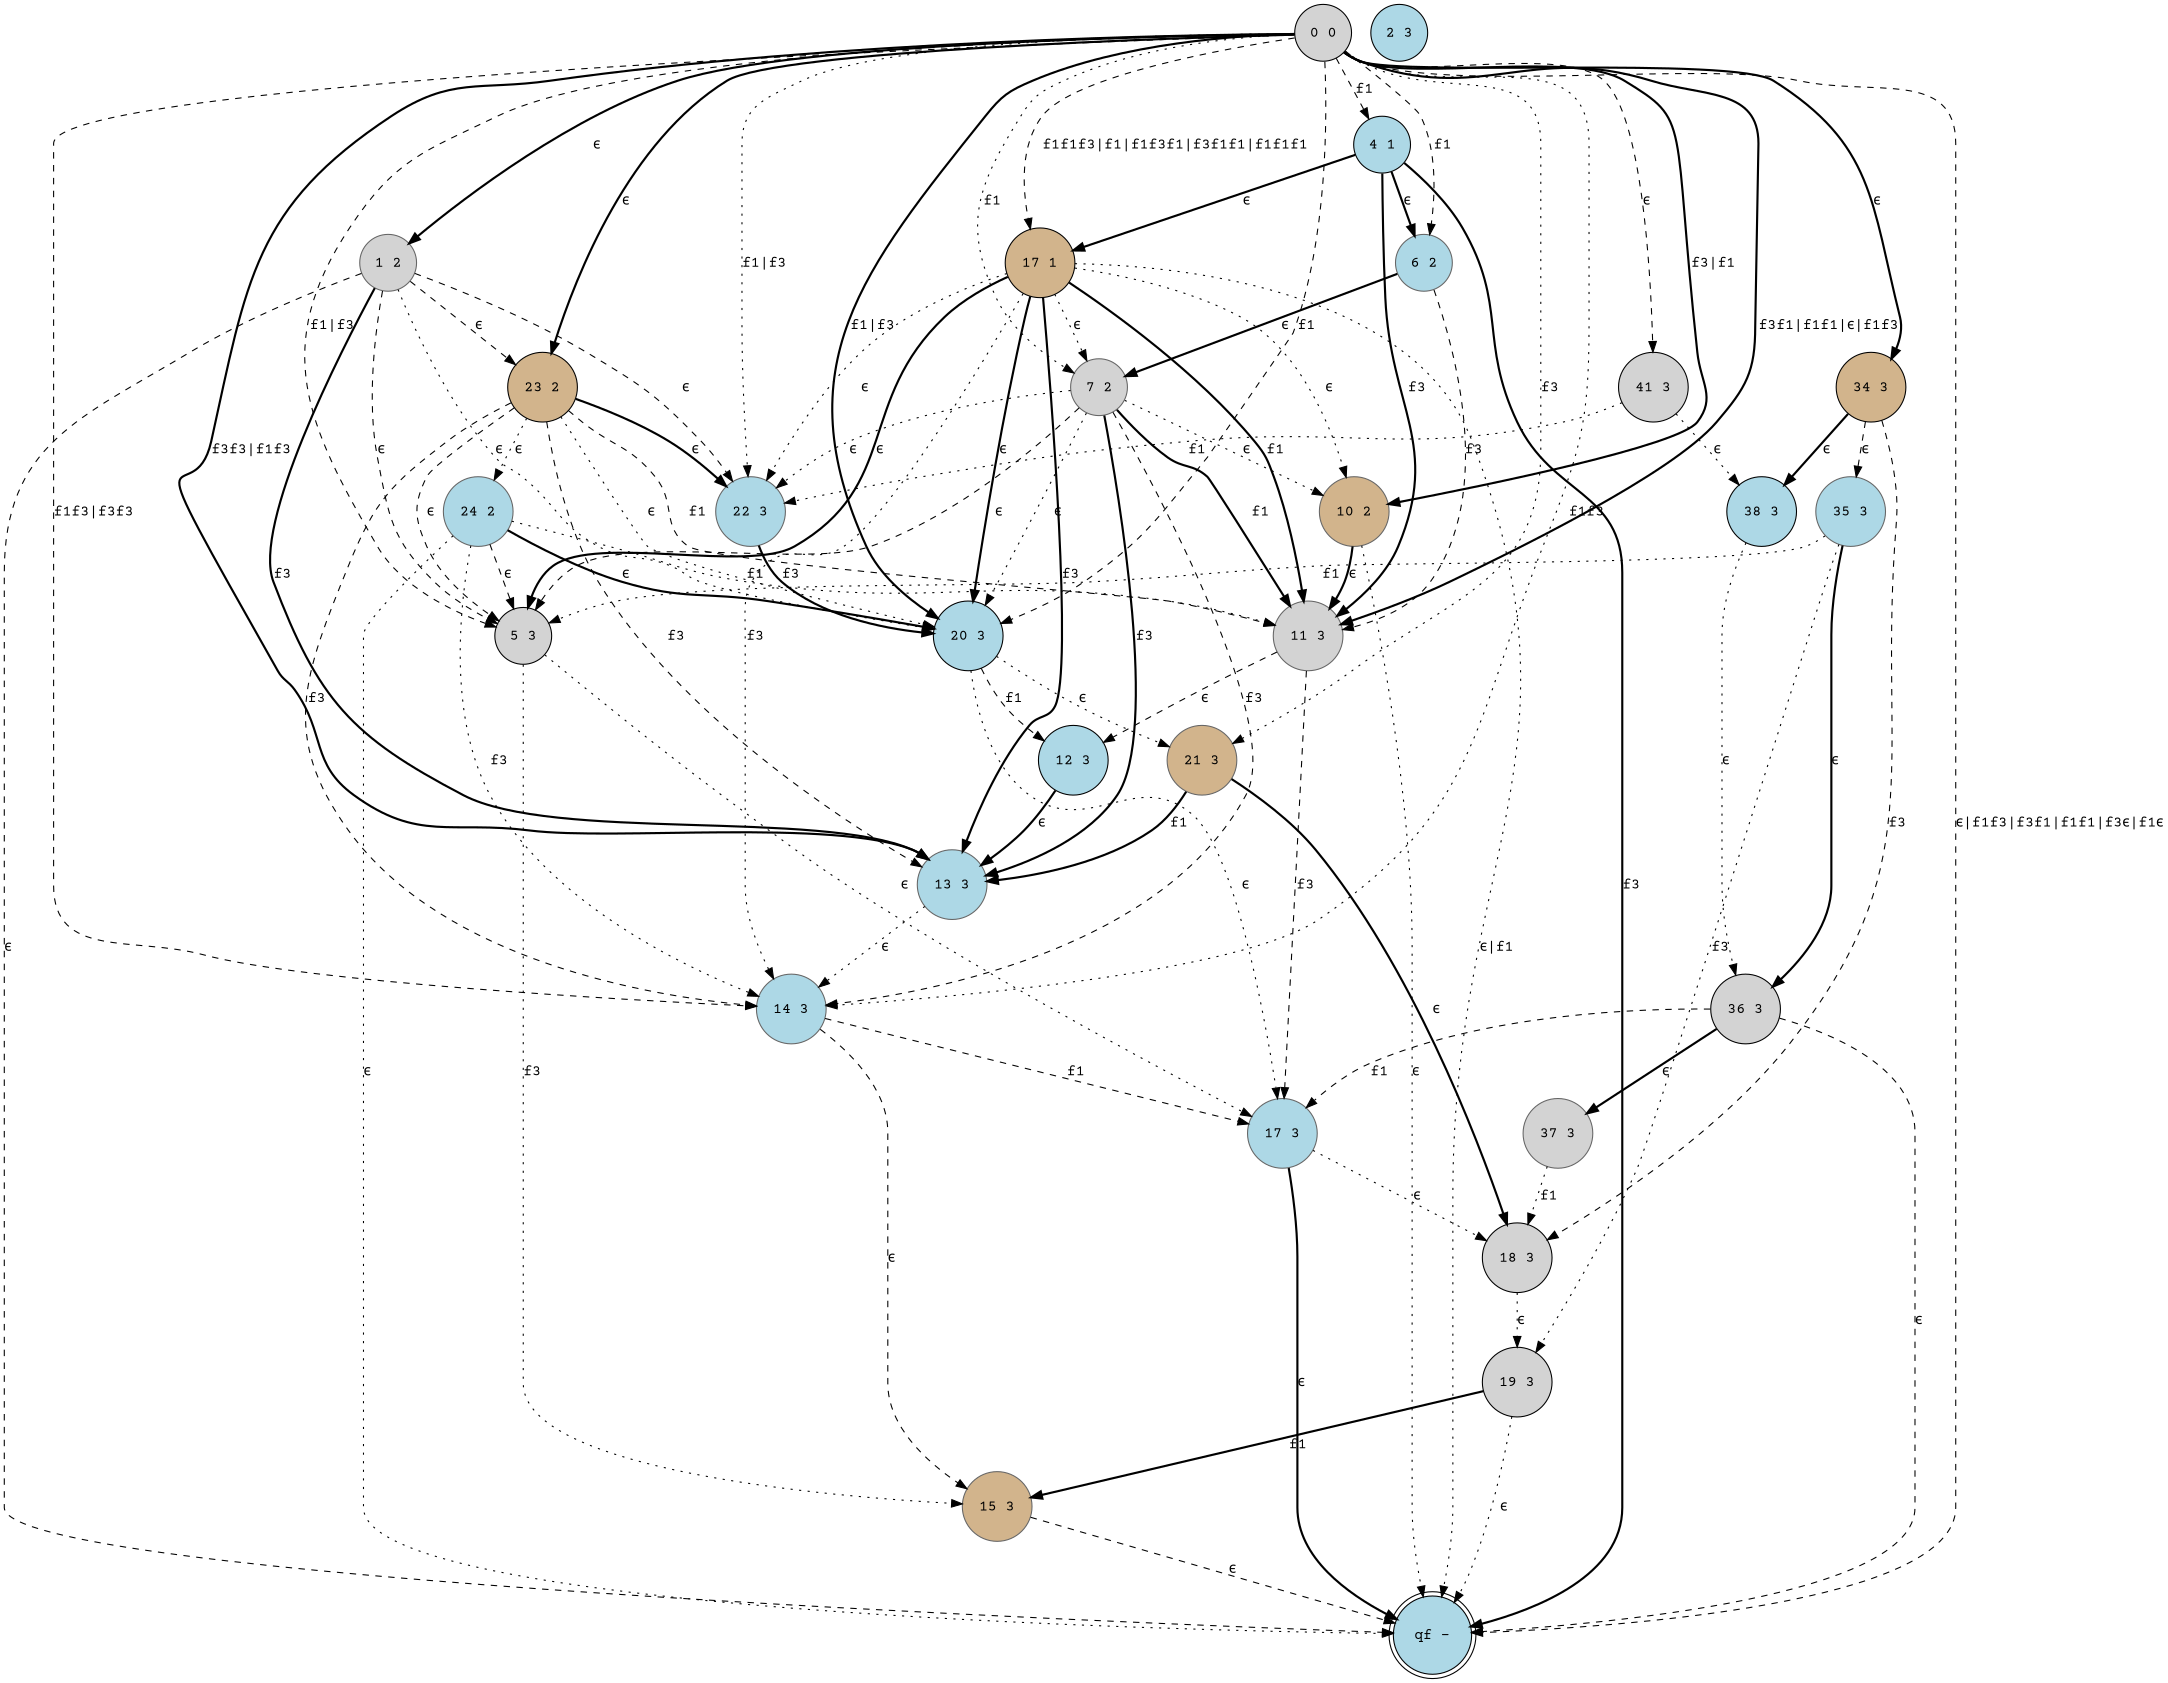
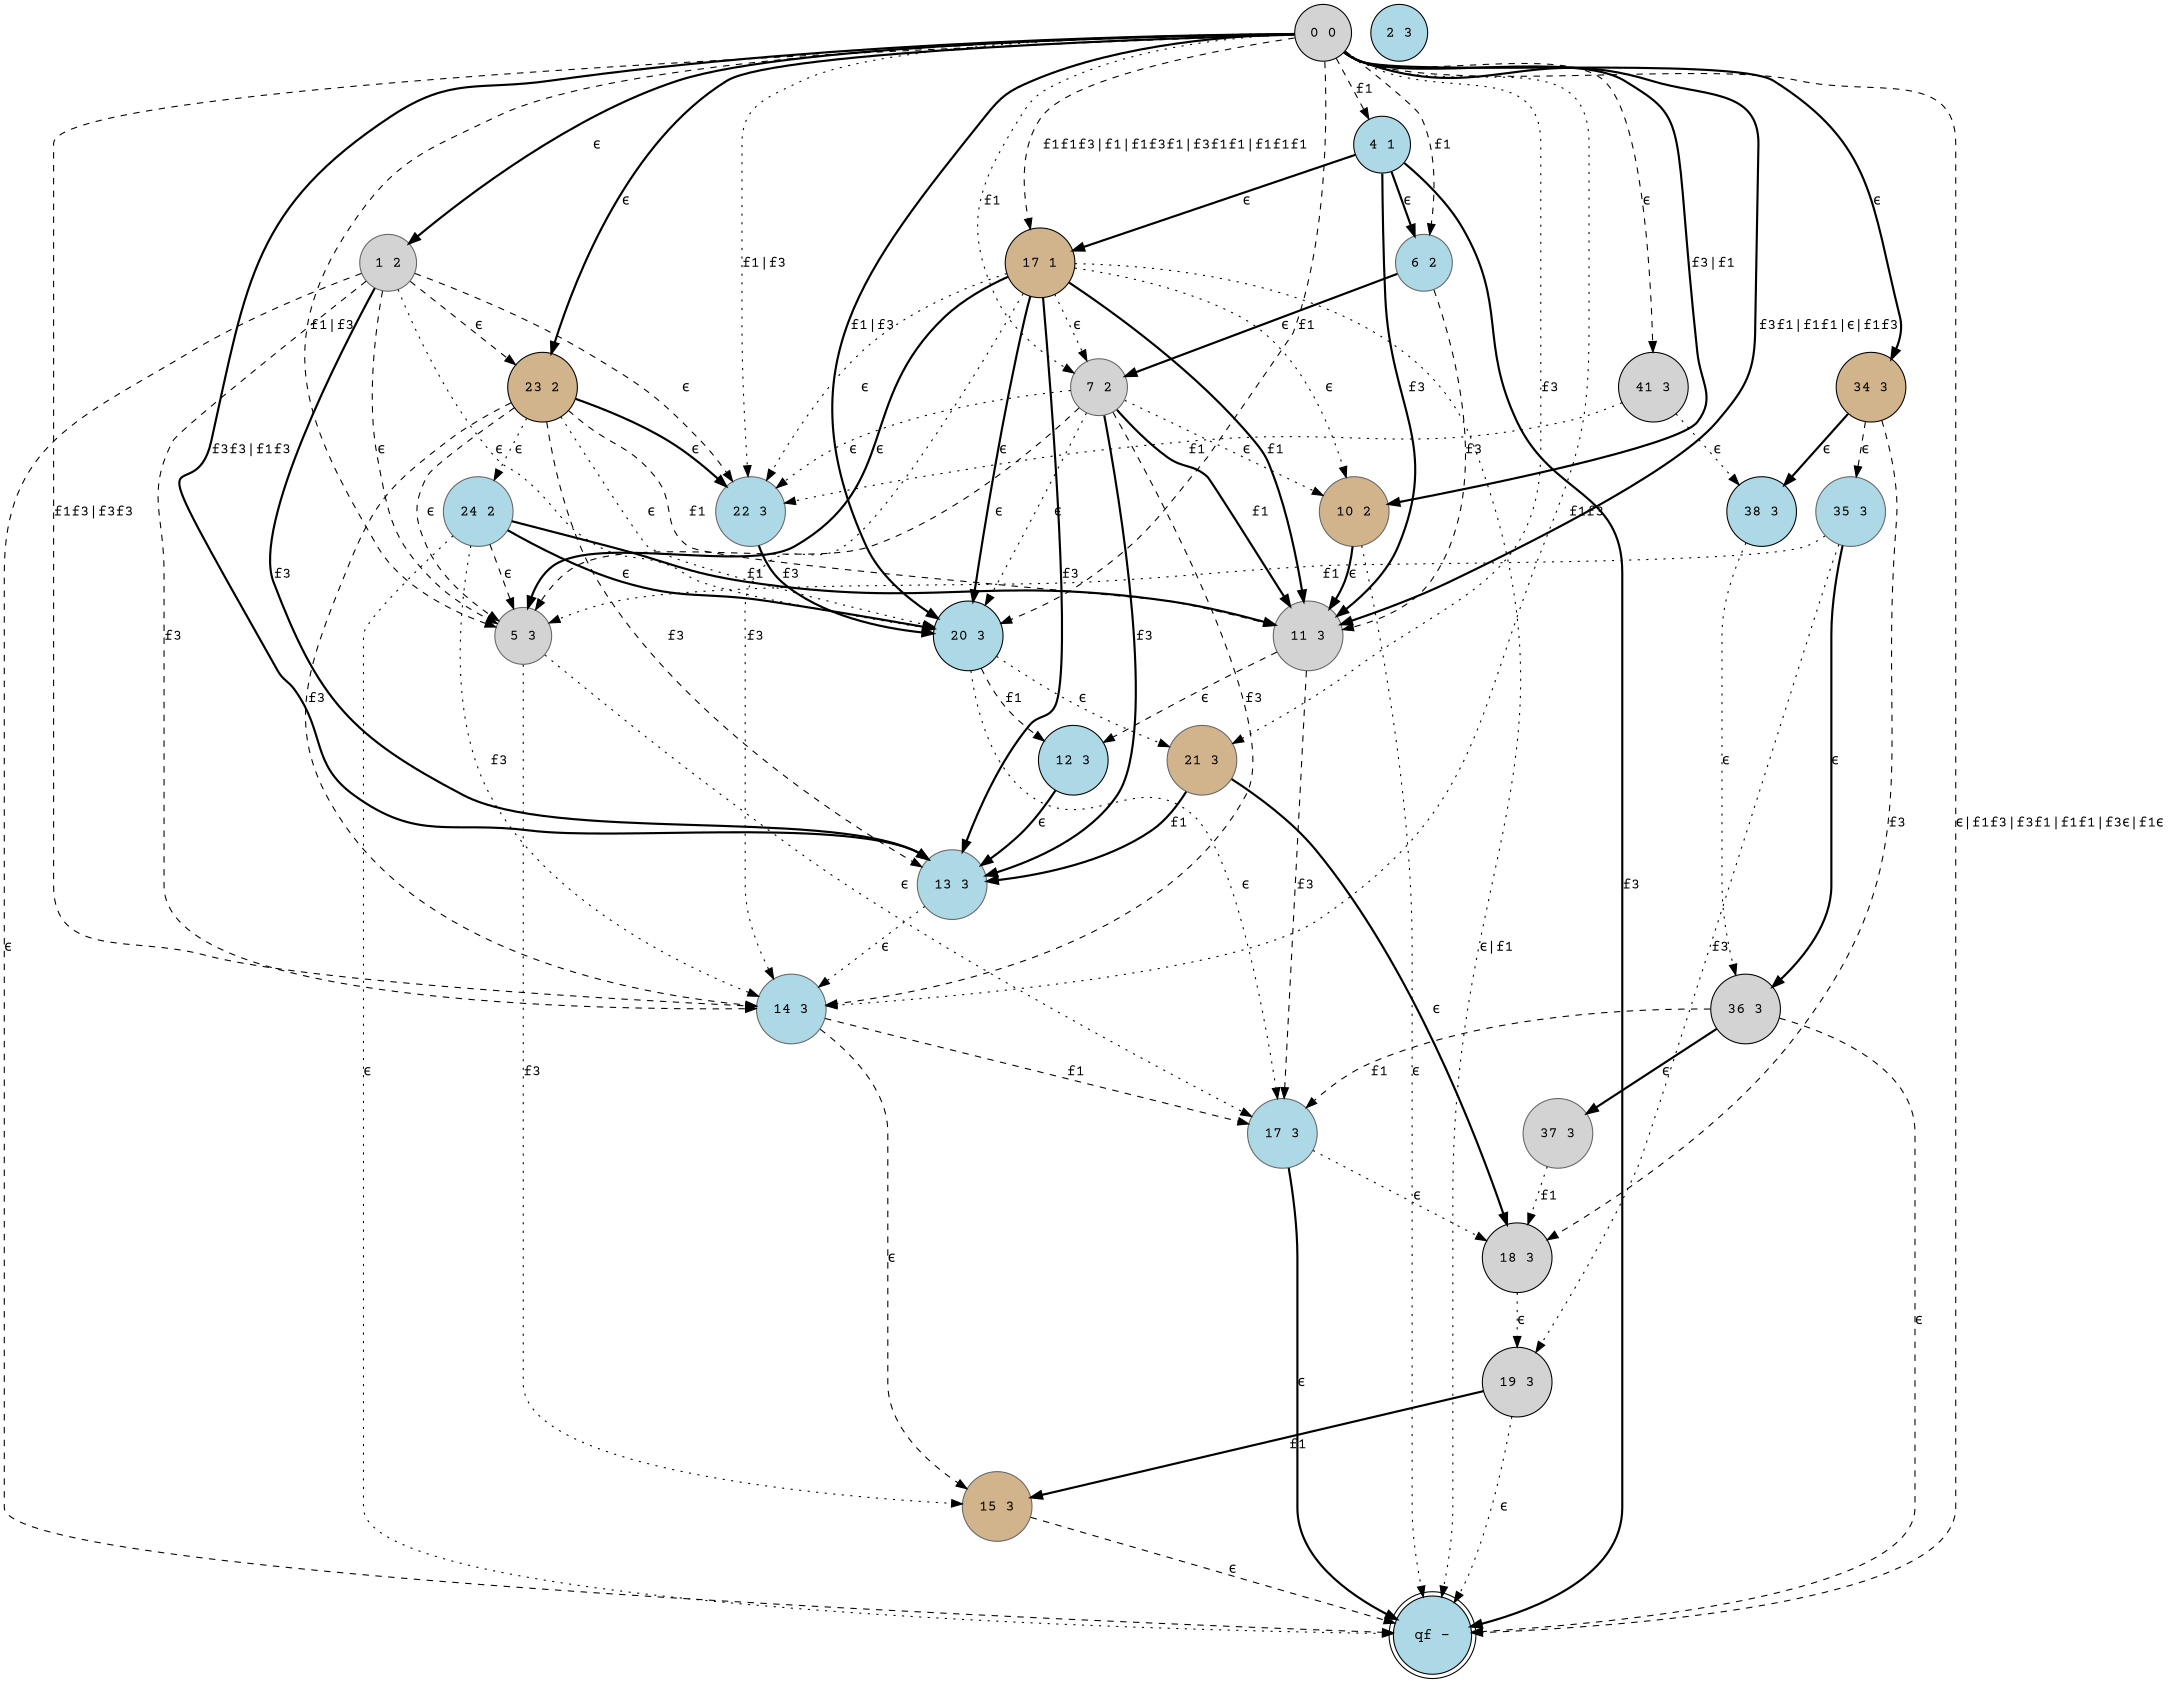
  digraph {
    fontname="Courier Prime"
    node [color=gray40 fillcolor=lightblue fontname="Courier Prime" shape=circle style=filled]
    edge [fontname="Courier Prime" style=dotted]
    "11 3" [fillcolor=lightgrey]
    "12 3" [color=black]
    "17 3"
    "13 3"
    "qf -" [color=black shape=doublecircle]
    "18 3" [color=black fillcolor=lightgrey]
    "14 3"
    "15 3" [fillcolor=tan]
    "19 3" [color=black fillcolor=lightgrey]
    "1 2" [fillcolor=lightgrey]
-   "5 3" [color=black fillcolor=lightgrey]
+   "5 3" [fillcolor=lightgrey]
    "20 3" [color=black]
    "22 3"
    "23 2" [color=black fillcolor=tan]
    "21 3" [fillcolor=tan]
    "24 2"
    "10 2" [fillcolor=tan]
    "6 2"
    "7 2" [fillcolor=lightgrey]
    "34 3" [color=black fillcolor=tan]
    "35 3"
    "38 3" [color=black]
    "36 3" [color=black fillcolor=lightgrey]
    "37 3" [fillcolor=lightgrey]
    "41 3" [color=black fillcolor=lightgrey]
    n26 [color=black label="4 1"]
    "17 1" [color=black fillcolor=tan]
    "2 3" [color=black]
    "0 0" [color=black fillcolor=lightgrey]
    "11 3" -> "12 3" [label="ϵ" style=dashed]
    "11 3" -> "17 3" [label=f3 style=dashed]
    "12 3" -> "13 3" [label="ϵ" style=bold]
    "17 3" -> "qf -" [label="ϵ" style=bold]
    "17 3" -> "18 3" [label="ϵ"]
    "13 3" -> "14 3" [label="ϵ"]
    "18 3" -> "19 3" [label="ϵ"]
    "14 3" -> "17 3" [label=f1 style=dashed]
    "14 3" -> "15 3" [label="ϵ" style=dashed]
    "15 3" -> "qf -" [label="ϵ" style=dashed]
    "19 3" -> "qf -" [label="ϵ"]
    "19 3" -> "15 3" [label=f1 style=bold]
    "1 2" -> "13 3" [label=f3 style=bold]
    "1 2" -> "qf -" [label="ϵ" style=dashed]
+   "1 2" -> "14 3" [label=f3 style=dashed]
    "1 2" -> "5 3" [label="ϵ" style=dashed]
    "1 2" -> "20 3" [label="ϵ"]
    "1 2" -> "22 3" [label="ϵ" style=dashed]
    "1 2" -> "23 2" [label="ϵ" style=dashed]
    "5 3" -> "17 3" [label="ϵ"]
    "5 3" -> "15 3" [label=f3]
    "20 3" -> "12 3" [label=f1 style=dashed]
    "20 3" -> "17 3" [label="ϵ"]
    "20 3" -> "21 3" [label="ϵ"]
    "22 3" -> "20 3" [label=f3 style=bold]
    "23 2" -> "11 3" [label=f1 style=dashed]
    "23 2" -> "13 3" [label=f3 style=dashed]
    "23 2" -> "14 3" [label=f3 style=dashed]
    "23 2" -> "5 3" [label="ϵ" style=dashed]
    "23 2" -> "20 3" [label="ϵ"]
    "23 2" -> "22 3" [label="ϵ" style=bold]
    "23 2" -> "24 2" [label="ϵ"]
    "21 3" -> "13 3" [label=f1 style=bold]
    "21 3" -> "18 3" [label="ϵ" style=bold]
-   "24 2" -> "11 3" [label=f1]
+   "24 2" -> "11 3" [label=f1 style=bold]
    "24 2" -> "qf -" [label="ϵ"]
    "24 2" -> "14 3" [label=f3]
    "24 2" -> "5 3" [label="ϵ" style=dashed]
    "24 2" -> "20 3" [label="ϵ" style=bold]
    "10 2" -> "11 3" [label="ϵ" style=bold]
    "10 2" -> "qf -" [label="ϵ"]
    "6 2" -> "11 3" [label=f3 style=dashed]
    "6 2" -> "7 2" [label="ϵ" style=bold]
    "7 2" -> "11 3" [label=f1 style=bold]
    "7 2" -> "13 3" [label=f3 style=bold]
    "7 2" -> "14 3" [label=f3 style=dashed]
    "7 2" -> "5 3" [label="ϵ" style=dashed]
    "7 2" -> "20 3" [label="ϵ"]
    "7 2" -> "22 3" [label="ϵ"]
    "7 2" -> "10 2" [label="ϵ"]
    "34 3" -> "18 3" [label=f3 style=dashed]
    "34 3" -> "35 3" [label="ϵ" style=dashed]
    "34 3" -> "38 3" [label="ϵ" style=bold]
    "35 3" -> "19 3" [label=f3]
    "35 3" -> "5 3" [label=f1]
    "35 3" -> "36 3" [label="ϵ" style=bold]
    "38 3" -> "36 3" [label="ϵ"]
    "36 3" -> "17 3" [label=f1 style=dashed]
    "36 3" -> "qf -" [label="ϵ" style=dashed]
    "36 3" -> "37 3" [label="ϵ" style=bold]
    "37 3" -> "18 3" [label=f1]
    "41 3" -> "22 3" [label=f1]
    "41 3" -> "38 3" [label="ϵ"]
    n26 -> "11 3" [label=f3 style=bold]
    n26 -> "qf -" [label=f3 style=bold]
    n26 -> "6 2" [label="ϵ" style=bold]
    n26 -> "17 1" [label="ϵ" style=bold]
    "17 1" -> "11 3" [label=f1 style=bold]
    "17 1" -> "13 3" [label=f3 style=bold]
    "17 1" -> "qf -" [label="ϵ|f1"]
    "17 1" -> "14 3" [label=f3]
    "17 1" -> "5 3" [label="ϵ" style=bold]
    "17 1" -> "20 3" [label="ϵ" style=bold]
    "17 1" -> "22 3" [label="ϵ"]
    "17 1" -> "10 2" [label="ϵ"]
    "17 1" -> "7 2" [label="ϵ"]
    "0 0" -> "11 3" [label="f3f1|f1f1|ϵ|f1f3" style=bold]
    "0 0" -> "13 3" [label="f3f3|f1f3" style=bold]
    "0 0" -> "qf -" [label="ϵ|f1f3|f3f1|f1f1|f3ϵ|f1ϵ" style=dashed]
    "0 0" -> "14 3" [label="f1f3|f3f3" style=dashed]
    "0 0" -> "14 3" [label=f1f3]
    "0 0" -> "1 2" [label="ϵ" style=bold]
    "0 0" -> "5 3" [label="f1|f3" style=dashed]
    "0 0" -> "20 3" [label="f1|f3" style=bold]
    "0 0" -> "20 3" [label=f1 style=dashed]
    "0 0" -> "22 3" [label="f1|f3"]
    "0 0" -> "23 2" [label="ϵ" style=bold]
    "0 0" -> "21 3" [label=f3]
    "0 0" -> "10 2" [label="f3|f1" style=bold]
    "0 0" -> "6 2" [label=f1 style=dashed]
    "0 0" -> "7 2" [label=f1]
    "0 0" -> "34 3" [label="ϵ" style=bold]
    "0 0" -> "41 3" [label="ϵ" style=dashed]
    "0 0" -> n26 [label=f1 style=dashed]
    "0 0" -> "17 1" [label="f1f1f3|f1|f1f3f1|f3f1f1|f1f1f1" style=dashed]
  }
